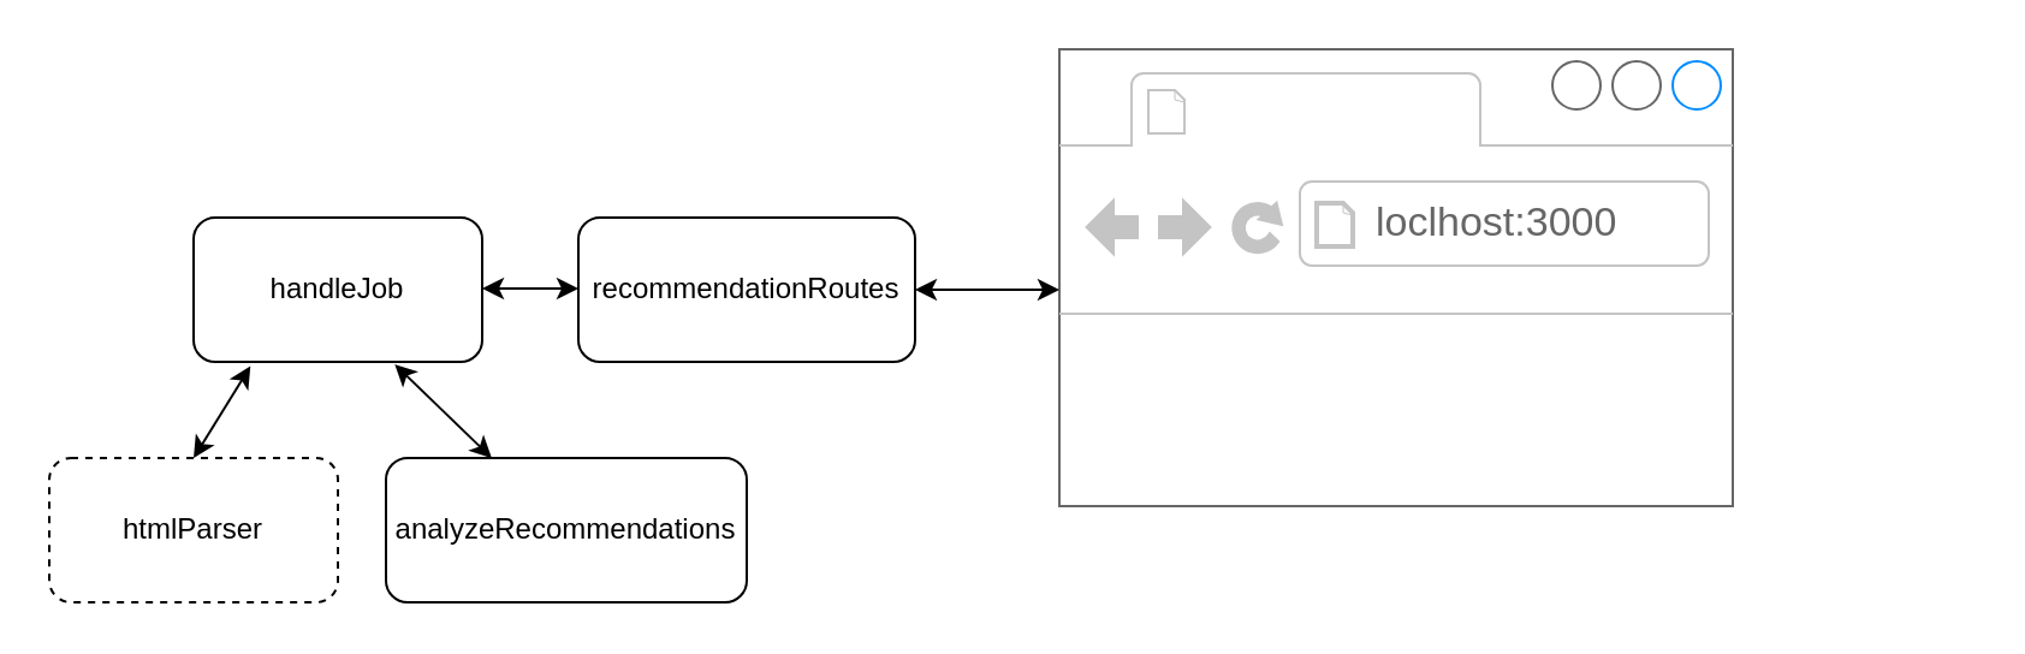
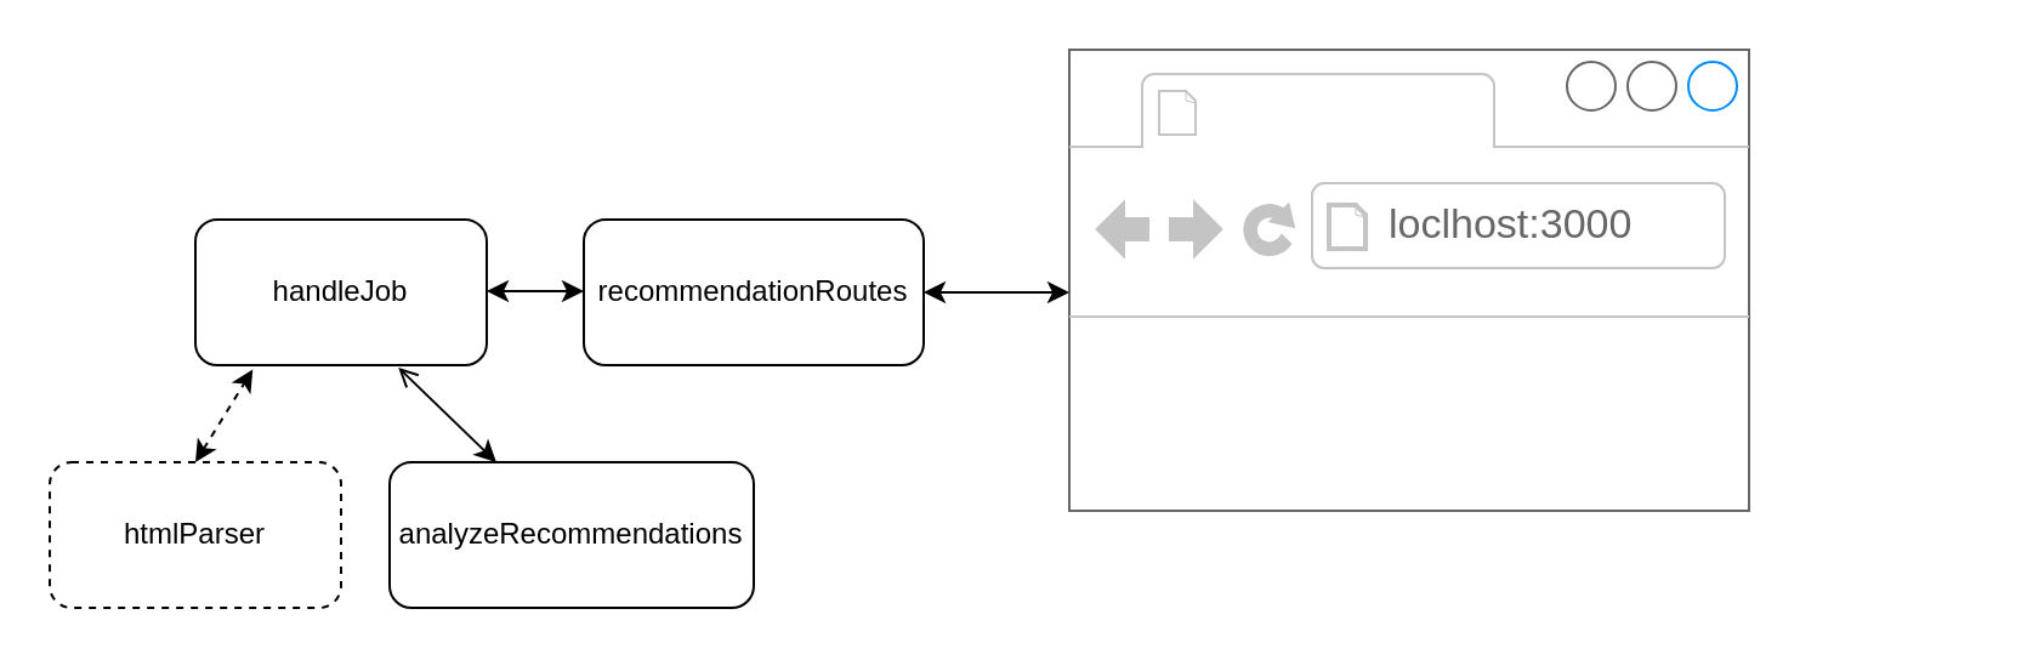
  <mxCell id="0" />
  <mxCell id="1" parent="0" />
  <mxCell id="2" value="" style="strokeWidth=1;shadow=0;dashed=0;align=center;html=1;shape=mxgraph.mockup.containers.browserWindow;rSize=0;strokeColor=#666666;strokeColor2=#008cff;strokeColor3=#c4c4c4;mainText=,;recursiveResize=0;" vertex="1" parent="1"><mxGeometry x="440" y="20" width="280" height="190" as="geometry" /></mxCell>
  <mxCell id="3" value="loclhost:3000" style="strokeWidth=1;shadow=0;dashed=0;align=center;html=1;shape=mxgraph.mockup.containers.anchor;rSize=0;fontSize=17;fontColor=#666666;align=left;" vertex="1" parent="2"><mxGeometry x="130" y="60" width="250" height="26" as="geometry" /></mxCell>
  <mxCell id="4" value="recommendationRoutes" style="rounded=1;whiteSpace=wrap;html=1;" vertex="1" parent="1"><mxGeometry x="240" y="90" width="140" height="60" as="geometry" /></mxCell>
  <mxCell id="5" value="" style="endArrow=classic;startArrow=classic;html=1;" edge="1" parent="1"><mxGeometry width="50" height="50" relative="1" as="geometry"><mxPoint x="380" y="120" as="sourcePoint" /><mxPoint x="440" y="120" as="targetPoint" /></mxGeometry></mxCell>
  <mxCell id="6" value="handleJob" style="rounded=1;whiteSpace=wrap;html=1;" vertex="1" parent="1"><mxGeometry x="80" y="90" width="120" height="60" as="geometry" /></mxCell>
  <mxCell id="7" value="" style="endArrow=classic;startArrow=classic;html=1;exitX=1;exitY=0.5;exitDx=0;exitDy=0;entryX=0;entryY=0.5;entryDx=0;entryDy=0;" edge="1" parent="1"><mxGeometry width="50" height="50" relative="1" as="geometry"><mxPoint x="200" y="119.5" as="sourcePoint" /><mxPoint x="240" y="119.5" as="targetPoint" /></mxGeometry></mxCell>
  <mxCell id="8" value="htmlParser" style="rounded=1;whiteSpace=wrap;html=1;dashed=1;" vertex="1" parent="1"><mxGeometry x="20" y="190" width="120" height="60" as="geometry" /></mxCell>
  <mxCell id="9" value="analyzeRecommendations" style="rounded=1;whiteSpace=wrap;html=1;" vertex="1" parent="1"><mxGeometry x="160" y="190" width="150" height="60" as="geometry" /></mxCell>
- <mxCell id="10" value="" style="endArrow=classic;startArrow=classic;html=1;entryX=0.197;entryY=1.03;entryDx=0;entryDy=0;entryPerimeter=0;exitX=0.5;exitY=0;exitDx=0;exitDy=0;" edge="1" parent="1" source="8" target="6"><mxGeometry width="50" height="50" relative="1" as="geometry"><mxPoint x="260" y="330" as="sourcePoint" /><mxPoint x="310" y="280" as="targetPoint" /></mxGeometry></mxCell>
- <mxCell id="11" value="" style="endArrow=classic;startArrow=classic;html=1;entryX=0.697;entryY=1.017;entryDx=0;entryDy=0;entryPerimeter=0;" edge="1" parent="1" source="9" target="6"><mxGeometry width="50" height="50" relative="1" as="geometry"><mxPoint x="10" y="180" as="sourcePoint" /><mxPoint x="83.64" y="131.8" as="targetPoint" /></mxGeometry></mxCell>
+ <mxCell id="10" value="" style="endArrow=classic;startArrow=classic;html=1;entryX=0.197;entryY=1.03;entryDx=0;entryDy=0;entryPerimeter=0;exitX=0.5;exitY=0;exitDx=0;exitDy=0;dashed=1;" edge="1" parent="1" source="8" target="6"><mxGeometry width="50" height="50" relative="1" as="geometry"><mxPoint x="260" y="330" as="sourcePoint" /><mxPoint x="310" y="280" as="targetPoint" /></mxGeometry></mxCell>
+ <mxCell id="11" value="" style="endArrow=open;startArrow=classic;html=1;entryX=0.697;entryY=1.017;entryDx=0;entryDy=0;entryPerimeter=0;" edge="1" parent="1" source="9" target="6"><mxGeometry width="50" height="50" relative="1" as="geometry"><mxPoint x="10" y="180" as="sourcePoint" /><mxPoint x="83.64" y="131.8" as="targetPoint" /></mxGeometry></mxCell>
